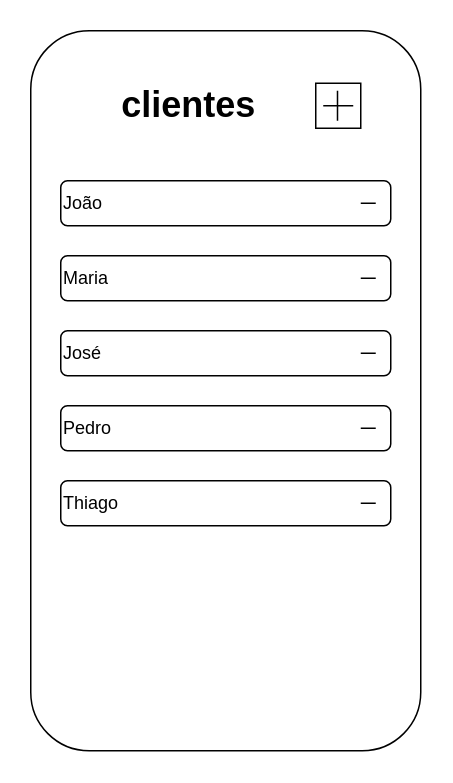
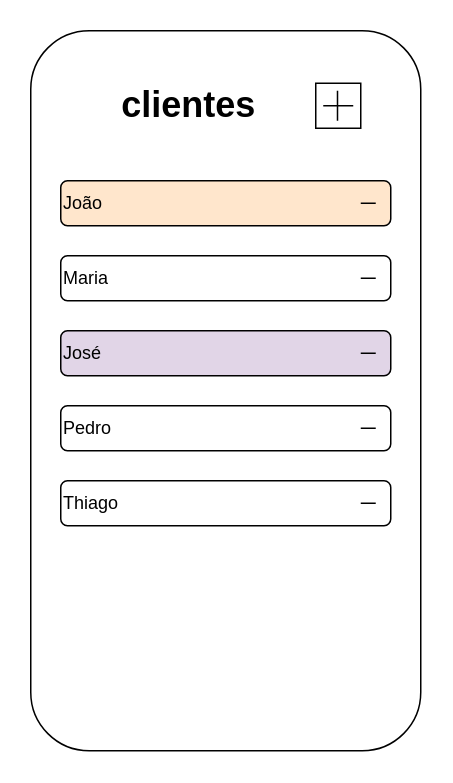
  <mxCell id="0" />
  <mxCell id="1" parent="0" />
  <mxCell id="2" value="" style="rounded=1;whiteSpace=wrap;html=1;" vertex="1" parent="1"><mxGeometry x="20" y="20" width="260" height="480" as="geometry" /></mxCell>
  <mxCell id="3" value="clientes" style="text;strokeColor=none;fillColor=none;html=1;fontSize=24;fontStyle=1;verticalAlign=middle;align=center;" vertex="1" parent="1"><mxGeometry x="75" y="50" width="100" height="40" as="geometry" /></mxCell>
- <mxCell id="4" value="João" style="rounded=1;whiteSpace=wrap;html=1;align=left;" vertex="1" parent="1"><mxGeometry x="40" y="120" width="220" height="30" as="geometry" /></mxCell>
+ <mxCell id="4" value="João" style="rounded=1;whiteSpace=wrap;html=1;align=left;fillColor=#ffe6cc;" vertex="1" parent="1"><mxGeometry x="40" y="120" width="220" height="30" as="geometry" /></mxCell>
  <mxCell id="5" value="Maria" style="rounded=1;whiteSpace=wrap;html=1;align=left;" vertex="1" parent="1"><mxGeometry x="40" y="170" width="220" height="30" as="geometry" /></mxCell>
- <mxCell id="6" value="José" style="rounded=1;whiteSpace=wrap;html=1;align=left;" vertex="1" parent="1"><mxGeometry x="40" y="220" width="220" height="30" as="geometry" /></mxCell>
+ <mxCell id="6" value="José" style="rounded=1;whiteSpace=wrap;html=1;align=left;fillColor=#e1d5e7;" vertex="1" parent="1"><mxGeometry x="40" y="220" width="220" height="30" as="geometry" /></mxCell>
  <mxCell id="7" value="Pedro" style="rounded=1;whiteSpace=wrap;html=1;align=left;" vertex="1" parent="1"><mxGeometry x="40" y="270" width="220" height="30" as="geometry" /></mxCell>
  <mxCell id="8" value="Thiago" style="rounded=1;whiteSpace=wrap;html=1;align=left;" vertex="1" parent="1"><mxGeometry x="40" y="320" width="220" height="30" as="geometry" /></mxCell>
  <mxCell id="9" value="" style="rounded=0;whiteSpace=wrap;html=1;" vertex="1" parent="1"><mxGeometry x="210" y="55" width="30" height="30" as="geometry" /></mxCell>
  <mxCell id="10" value="" style="line;strokeWidth=1;rotatable=0;dashed=0;labelPosition=right;align=left;verticalAlign=middle;spacingTop=0;spacingLeft=6;points=[];portConstraint=eastwest;" vertex="1" parent="1"><mxGeometry x="215" y="65" width="20" height="10" as="geometry" /></mxCell>
  <mxCell id="11" value="" style="endArrow=none;html=1;rounded=0;" edge="1" parent="1"><mxGeometry width="50" height="50" relative="1" as="geometry"><mxPoint x="224.5" y="80" as="sourcePoint" /><mxPoint x="224.5" y="70" as="targetPoint" /><Array as="points"><mxPoint x="224.5" y="60" /></Array></mxGeometry></mxCell>
  <mxCell id="12" value="" style="line;strokeWidth=1;rotatable=0;dashed=0;labelPosition=right;align=left;verticalAlign=middle;spacingTop=0;spacingLeft=6;points=[];portConstraint=eastwest;" vertex="1" parent="1"><mxGeometry x="240" y="130" width="10" height="10" as="geometry" /></mxCell>
  <mxCell id="13" value="" style="line;strokeWidth=1;rotatable=0;dashed=0;labelPosition=right;align=left;verticalAlign=middle;spacingTop=0;spacingLeft=6;points=[];portConstraint=eastwest;" vertex="1" parent="1"><mxGeometry x="240" y="180" width="10" height="10" as="geometry" /></mxCell>
  <mxCell id="14" value="" style="line;strokeWidth=1;rotatable=0;dashed=0;labelPosition=right;align=left;verticalAlign=middle;spacingTop=0;spacingLeft=6;points=[];portConstraint=eastwest;" vertex="1" parent="1"><mxGeometry x="240" y="230" width="10" height="10" as="geometry" /></mxCell>
  <mxCell id="15" value="" style="line;strokeWidth=1;rotatable=0;dashed=0;labelPosition=right;align=left;verticalAlign=middle;spacingTop=0;spacingLeft=6;points=[];portConstraint=eastwest;" vertex="1" parent="1"><mxGeometry x="240" y="280" width="10" height="10" as="geometry" /></mxCell>
  <mxCell id="16" value="" style="line;strokeWidth=1;rotatable=0;dashed=0;labelPosition=right;align=left;verticalAlign=middle;spacingTop=0;spacingLeft=6;points=[];portConstraint=eastwest;" vertex="1" parent="1"><mxGeometry x="240" y="330" width="10" height="10" as="geometry" /></mxCell>
